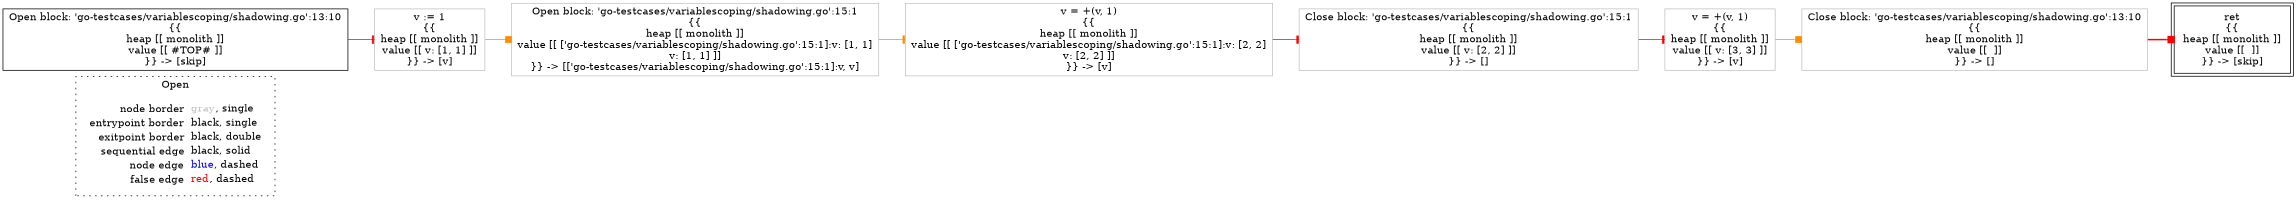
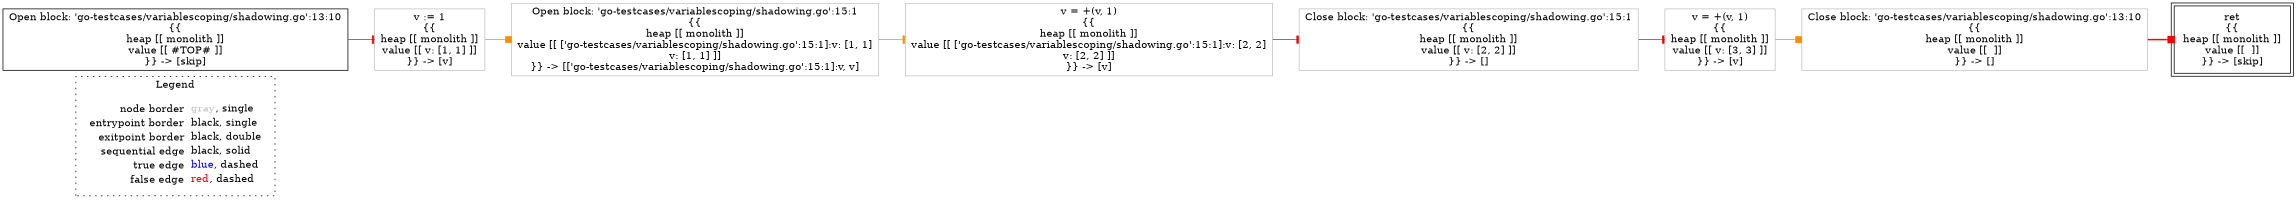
  digraph {
    rankdir=LR
    node [shape=rect color=gray]
    edge [arrowhead=tee color=red style=solid]
-   n1 [label=<<table border="0" cellpadding="2" cellspacing="0" cellborder="0"><tr><td align="right">node border&nbsp;</td><td align="left"><font color="gray">gray</font>, single</td></tr><tr><td align="right">entrypoint border&nbsp;</td><td align="left"><font color="black">black</font>, single</td></tr><tr><td align="right">exitpoint border&nbsp;</td><td align="left"><font color="black">black</font>, double</td></tr><tr><td align="right">sequential edge&nbsp;</td><td align="left"><font color="black">black</font>, solid</td></tr><tr><td align="right">node edge&nbsp;</td><td align="left"><font color="blue">blue</font>, dashed</td></tr><tr><td align="right">false edge&nbsp;</td><td align="left"><font color="red">red</font>, dashed</td></tr></table>> shape=plaintext color=""]
+   n1 [label=<<table border="0" cellpadding="2" cellspacing="0" cellborder="0"><tr><td align="right">node border&nbsp;</td><td align="left"><font color="gray">gray</font>, single</td></tr><tr><td align="right">entrypoint border&nbsp;</td><td align="left"><font color="black">black</font>, single</td></tr><tr><td align="right">exitpoint border&nbsp;</td><td align="left"><font color="black">black</font>, double</td></tr><tr><td align="right">sequential edge&nbsp;</td><td align="left"><font color="black">black</font>, solid</td></tr><tr><td align="right">true edge&nbsp;</td><td align="left"><font color="blue">blue</font>, dashed</td></tr><tr><td align="right">false edge&nbsp;</td><td align="left"><font color="red">red</font>, dashed</td></tr></table>> shape=plaintext color=""]
    n2 [color=black label=<Open block: 'go-testcases/variablescoping/shadowing.go':13:10<BR/>{{<BR/>heap [[ monolith ]]<BR/>value [[ #TOP# ]]<BR/>}} -&gt; [skip]>]
    n3 [label=<v := 1<BR/>{{<BR/>heap [[ monolith ]]<BR/>value [[ v: [1, 1] ]]<BR/>}} -&gt; [v]>]
    n4 [label=<Open block: 'go-testcases/variablescoping/shadowing.go':15:1<BR/>{{<BR/>heap [[ monolith ]]<BR/>value [[ ['go-testcases/variablescoping/shadowing.go':15:1]:v: [1, 1]<BR/>v: [1, 1] ]]<BR/>}} -&gt; [['go-testcases/variablescoping/shadowing.go':15:1]:v, v]>]
    n5 [label=<v = +(v, 1)<BR/>{{<BR/>heap [[ monolith ]]<BR/>value [[ v: [3, 3] ]]<BR/>}} -&gt; [v]>]
    n6 [label=<Close block: 'go-testcases/variablescoping/shadowing.go':13:10<BR/>{{<BR/>heap [[ monolith ]]<BR/>value [[  ]]<BR/>}} -&gt; []>]
    n7 [color=black label=<ret<BR/>{{<BR/>heap [[ monolith ]]<BR/>value [[  ]]<BR/>}} -&gt; [skip]> peripheries=2]
    n8 [label=<v = +(v, 1)<BR/>{{<BR/>heap [[ monolith ]]<BR/>value [[ ['go-testcases/variablescoping/shadowing.go':15:1]:v: [2, 2]<BR/>v: [2, 2] ]]<BR/>}} -&gt; [v]>]
    n9 [label=<Close block: 'go-testcases/variablescoping/shadowing.go':15:1<BR/>{{<BR/>heap [[ monolith ]]<BR/>value [[ v: [2, 2] ]]<BR/>}} -&gt; []>]
    subgraph cluster_1 {
-     label=Open
+     label=Legend
      style=dotted
      n1
    }
    n2 -> n3
    n3 -> n4 [arrowhead=box color=darkorange]
    n4 -> n8 [color=darkorange]
    n5 -> n6 [arrowhead=box color=darkorange]
    n6 -> n7 [arrowhead=box style=bold]
    n8 -> n9
    n9 -> n5
  }
